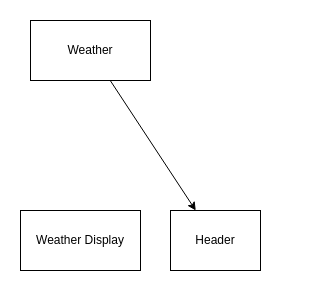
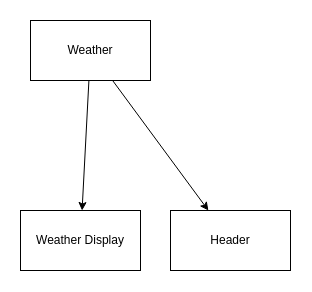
  <mxCell id="0" />
  <mxCell id="1" parent="0" />
+ <mxCell id="2" value="" style="edgeStyle=none;html=1;" edge="1" parent="1" source="4" target="5"><mxGeometry relative="1" as="geometry" /></mxCell>
  <mxCell id="3" value="" style="edgeStyle=none;html=1;" edge="1" parent="1" source="4" target="6"><mxGeometry relative="1" as="geometry" /></mxCell>
  <mxCell id="4" value="Weather" style="rounded=0;whiteSpace=wrap;html=1;" vertex="1" parent="1"><mxGeometry x="30" y="20" width="120" height="60" as="geometry" /></mxCell>
  <mxCell id="5" value="Weather Display" style="whiteSpace=wrap;html=1;rounded=0;" vertex="1" parent="1"><mxGeometry x="20" y="210" width="120" height="60" as="geometry" /></mxCell>
- <mxCell id="6" value="Header" style="rounded=0;whiteSpace=wrap;html=1;" vertex="1" parent="1"><mxGeometry x="170" y="210" width="90" height="60" as="geometry" /></mxCell>
+ <mxCell id="6" value="Header" style="rounded=0;whiteSpace=wrap;html=1;" vertex="1" parent="1"><mxGeometry x="170" y="210" width="120" height="60" as="geometry" /></mxCell>
